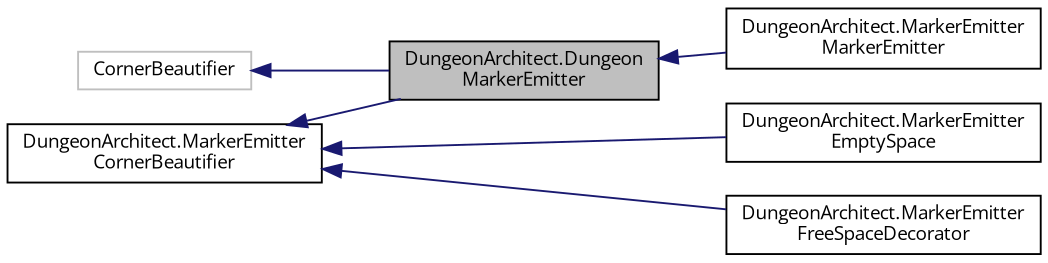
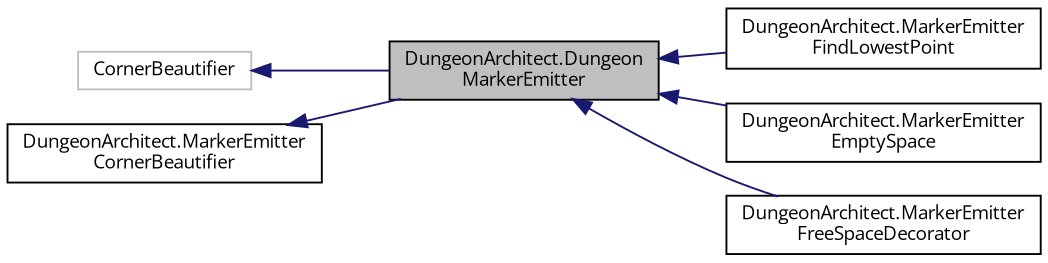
  digraph {
    fontname="Open Sans"
    rankdir=LR
    node [color=black fillcolor=white fontname="Open Sans" fontsize=10 shape=record style=filled]
    edge [color=midnightblue dir=back fontname="Open Sans" fontsize=10 labelfontname=Helvetica labelfontsize=10 style=solid]
    n1 [fillcolor=grey75 fontcolor=black height=0.2 label="DungeonArchitect.Dungeon\lMarkerEmitter" width=0.4]
    n2 [height=0.2 label="DungeonArchitect.MarkerEmitter\lEmptySpace" width=0.4]
-   n3 [height=0.2 label="DungeonArchitect.MarkerEmitter\lMarkerEmitter" width=0.4]
+   n3 [height=0.2 label="DungeonArchitect.MarkerEmitter\lFindLowestPoint" width=0.4]
    n4 [height=0.2 label="DungeonArchitect.MarkerEmitter\lFreeSpaceDecorator" width=0.4]
    n5 [height=0.2 label="DungeonArchitect.MarkerEmitter\lCornerBeautifier" width=0.4]
    n6 [color=grey75 height=0.2 label=CornerBeautifier width=0.4]
-   n5 -> n2
+   n1 -> n2
    n1 -> n3
-   n5 -> n4
+   n1 -> n4
    n5 -> n1
    n6 -> n1
  }
